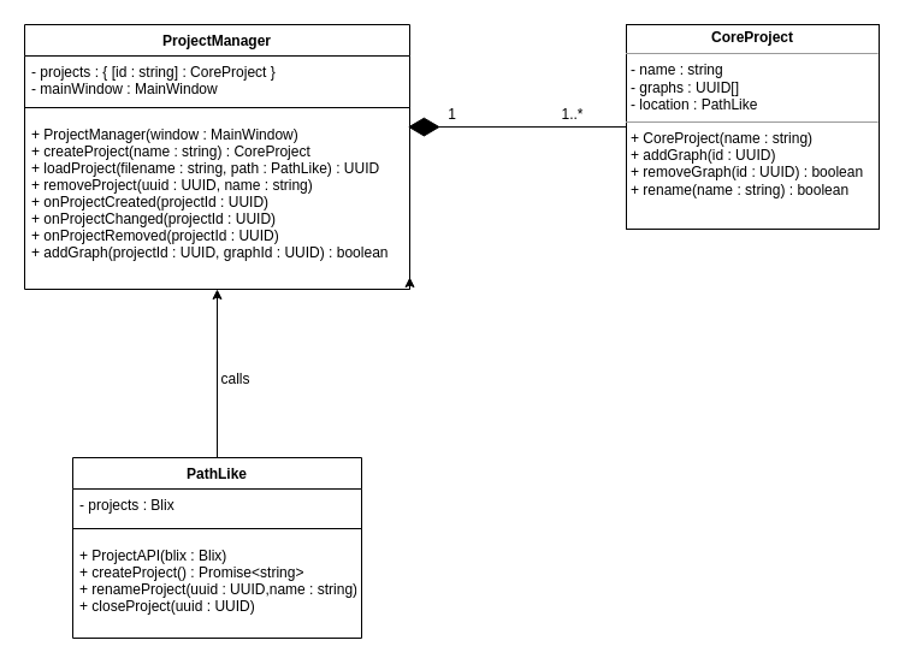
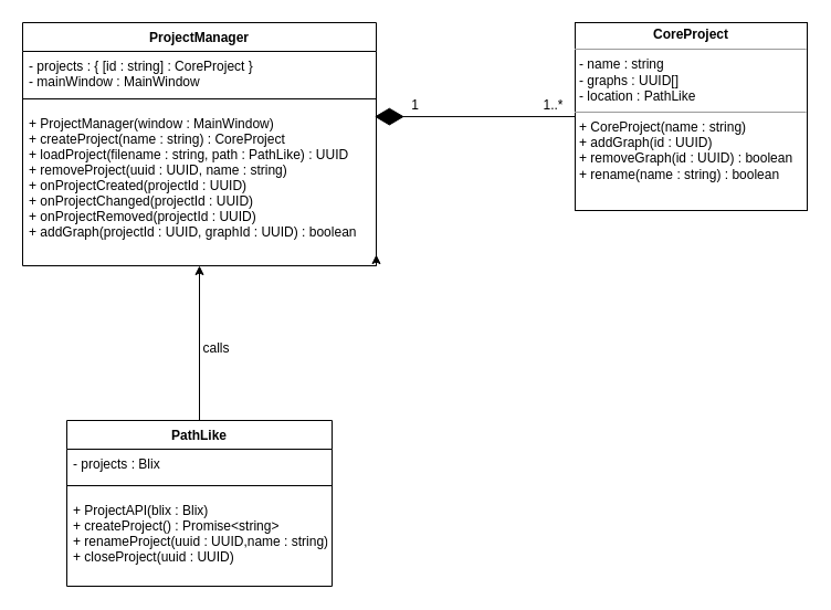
  <mxCell id="0" />
  <mxCell id="1" parent="0" />
  <mxCell id="2" style="edgeStyle=orthogonalEdgeStyle;rounded=0;orthogonalLoop=1;jettySize=auto;html=1;exitX=1;exitY=1;exitDx=0;exitDy=0;" edge="1" parent="1" source="3"><mxGeometry relative="1" as="geometry"><mxPoint x="340" y="230" as="targetPoint" /></mxGeometry></mxCell>
  <mxCell id="3" value="ProjectManager" style="swimlane;fontStyle=1;align=center;verticalAlign=top;childLayout=stackLayout;horizontal=1;startSize=26;horizontalStack=0;resizeParent=1;resizeLast=0;collapsible=1;marginBottom=0;rounded=0;shadow=0;strokeWidth=1;" parent="1" vertex="1"><mxGeometry x="20" y="20" width="320" height="220" as="geometry"><mxRectangle x="550" y="140" width="160" height="26" as="alternateBounds" /></mxGeometry></mxCell>
  <mxCell id="4" value="- projects : { [id : string] : CoreProject }&#10;- mainWindow : MainWindow&#10;" style="text;align=left;verticalAlign=top;spacingLeft=4;spacingRight=4;overflow=hidden;rotatable=0;points=[[0,0.5],[1,0.5]];portConstraint=eastwest;" parent="3" vertex="1"><mxGeometry y="26" width="320" height="34" as="geometry" /></mxCell>
  <mxCell id="5" value="" style="line;html=1;strokeWidth=1;align=left;verticalAlign=middle;spacingTop=-1;spacingLeft=3;spacingRight=3;rotatable=0;labelPosition=right;points=[];portConstraint=eastwest;" parent="3" vertex="1"><mxGeometry y="60" width="320" height="18" as="geometry" /></mxCell>
  <mxCell id="6" value="+ ProjectManager(window : MainWindow)&#10;+ createProject(name : string) : CoreProject&#10;+ loadProject(filename : string, path : PathLike) : UUID&#10;+ removeProject(uuid : UUID, name : string)&#10;+ onProjectCreated(projectId : UUID)&#10;+ onProjectChanged(projectId : UUID)&#10;+ onProjectRemoved(projectId : UUID)&#10;+ addGraph(projectId : UUID, graphId : UUID) : boolean&#10;&#10;" style="text;align=left;verticalAlign=top;spacingLeft=4;spacingRight=4;overflow=hidden;rotatable=0;points=[[0,0.5],[1,0.5]];portConstraint=eastwest;" parent="3" vertex="1"><mxGeometry y="78" width="320" height="122" as="geometry" /></mxCell>
  <mxCell id="7" value="&lt;p style=&quot;margin:0px;margin-top:4px;text-align:center;&quot;&gt;&lt;b&gt;CoreProject&lt;/b&gt;&lt;br&gt;&lt;/p&gt;&lt;hr size=&quot;1&quot;&gt;&lt;p style=&quot;margin:0px;margin-left:4px;&quot;&gt;- name : string&lt;/p&gt;&lt;p style=&quot;margin:0px;margin-left:4px;&quot;&gt;- graphs : UUID[]&lt;/p&gt;&lt;p style=&quot;margin:0px;margin-left:4px;&quot;&gt;- location : PathLike&lt;br&gt;&lt;/p&gt;&lt;hr size=&quot;1&quot;&gt;&lt;p style=&quot;margin:0px;margin-left:4px;&quot;&gt;+ CoreProject(name : string)&lt;/p&gt;&lt;p style=&quot;margin:0px;margin-left:4px;&quot;&gt;+ addGraph(id : UUID)&lt;/p&gt;&lt;p style=&quot;margin:0px;margin-left:4px;&quot;&gt;+ removeGraph(id : UUID) : boolean&lt;br&gt;&lt;/p&gt;&lt;p style=&quot;margin:0px;margin-left:4px;&quot;&gt;+ rename(name : string) : boolean&lt;br&gt;&lt;/p&gt;" style="verticalAlign=top;align=left;overflow=fill;fontSize=12;fontFamily=Helvetica;html=1;whiteSpace=wrap;" parent="1" vertex="1"><mxGeometry x="520" y="20" width="210" height="170" as="geometry" /></mxCell>
  <mxCell id="8" value="" style="endArrow=diamondThin;endFill=1;endSize=24;html=1;rounded=0;entryX=0.995;entryY=0.058;entryDx=0;entryDy=0;entryPerimeter=0;" parent="1" source="7" target="6" edge="1"><mxGeometry width="160" relative="1" as="geometry"><mxPoint x="347" y="220" as="sourcePoint" /><mxPoint x="507" y="220" as="targetPoint" /></mxGeometry></mxCell>
- <mxCell id="9" value="1..*" style="text;html=1;align=center;verticalAlign=middle;resizable=0;points=[];autosize=1;strokeColor=none;fillColor=none;" parent="1" vertex="1"><mxGeometry x="455" y="80" width="40" height="30" as="geometry" /></mxCell>
+ <mxCell id="9" value="1..*" style="text;html=1;align=center;verticalAlign=middle;resizable=0;points=[];autosize=1;strokeColor=none;fillColor=none;" parent="1" vertex="1"><mxGeometry x="480" y="80" width="40" height="30" as="geometry" /></mxCell>
  <mxCell id="10" value="1" style="text;html=1;align=center;verticalAlign=middle;resizable=0;points=[];autosize=1;strokeColor=none;fillColor=none;" parent="1" vertex="1"><mxGeometry x="360" y="80" width="30" height="30" as="geometry" /></mxCell>
  <mxCell id="11" style="edgeStyle=orthogonalEdgeStyle;rounded=0;orthogonalLoop=1;jettySize=auto;html=1;entryX=0.5;entryY=1;entryDx=0;entryDy=0;" edge="1" parent="1" source="12" target="3"><mxGeometry relative="1" as="geometry" /></mxCell>
  <mxCell id="12" value="PathLike" style="swimlane;fontStyle=1;align=center;verticalAlign=top;childLayout=stackLayout;horizontal=1;startSize=26;horizontalStack=0;resizeParent=1;resizeLast=0;collapsible=1;marginBottom=0;rounded=0;shadow=0;strokeWidth=1;" parent="1" vertex="1"><mxGeometry x="60" y="380" width="240" height="150" as="geometry"><mxRectangle x="550" y="140" width="160" height="26" as="alternateBounds" /></mxGeometry></mxCell>
  <mxCell id="13" value="- projects : Blix" style="text;align=left;verticalAlign=top;spacingLeft=4;spacingRight=4;overflow=hidden;rotatable=0;points=[[0,0.5],[1,0.5]];portConstraint=eastwest;rounded=0;shadow=0;html=0;" parent="12" vertex="1"><mxGeometry y="26" width="240" height="24" as="geometry" /></mxCell>
  <mxCell id="14" value="" style="line;html=1;strokeWidth=1;align=left;verticalAlign=middle;spacingTop=-1;spacingLeft=3;spacingRight=3;rotatable=0;labelPosition=right;points=[];portConstraint=eastwest;" parent="12" vertex="1"><mxGeometry y="50" width="240" height="18" as="geometry" /></mxCell>
  <mxCell id="15" value="+ ProjectAPI(blix : Blix)&#10;+ createProject() : Promise&lt;string&gt;&#10;+ renameProject(uuid : UUID,name : string)&#10;+ closeProject(uuid : UUID)&#10;&#10;" style="text;align=left;verticalAlign=top;spacingLeft=4;spacingRight=4;overflow=hidden;rotatable=0;points=[[0,0.5],[1,0.5]];portConstraint=eastwest;" parent="12" vertex="1"><mxGeometry y="68" width="240" height="82" as="geometry" /></mxCell>
  <mxCell id="16" value="calls" style="text;html=1;align=center;verticalAlign=middle;resizable=0;points=[];autosize=1;strokeColor=none;fillColor=none;" vertex="1" parent="1"><mxGeometry x="170" y="300" width="50" height="30" as="geometry" /></mxCell>
